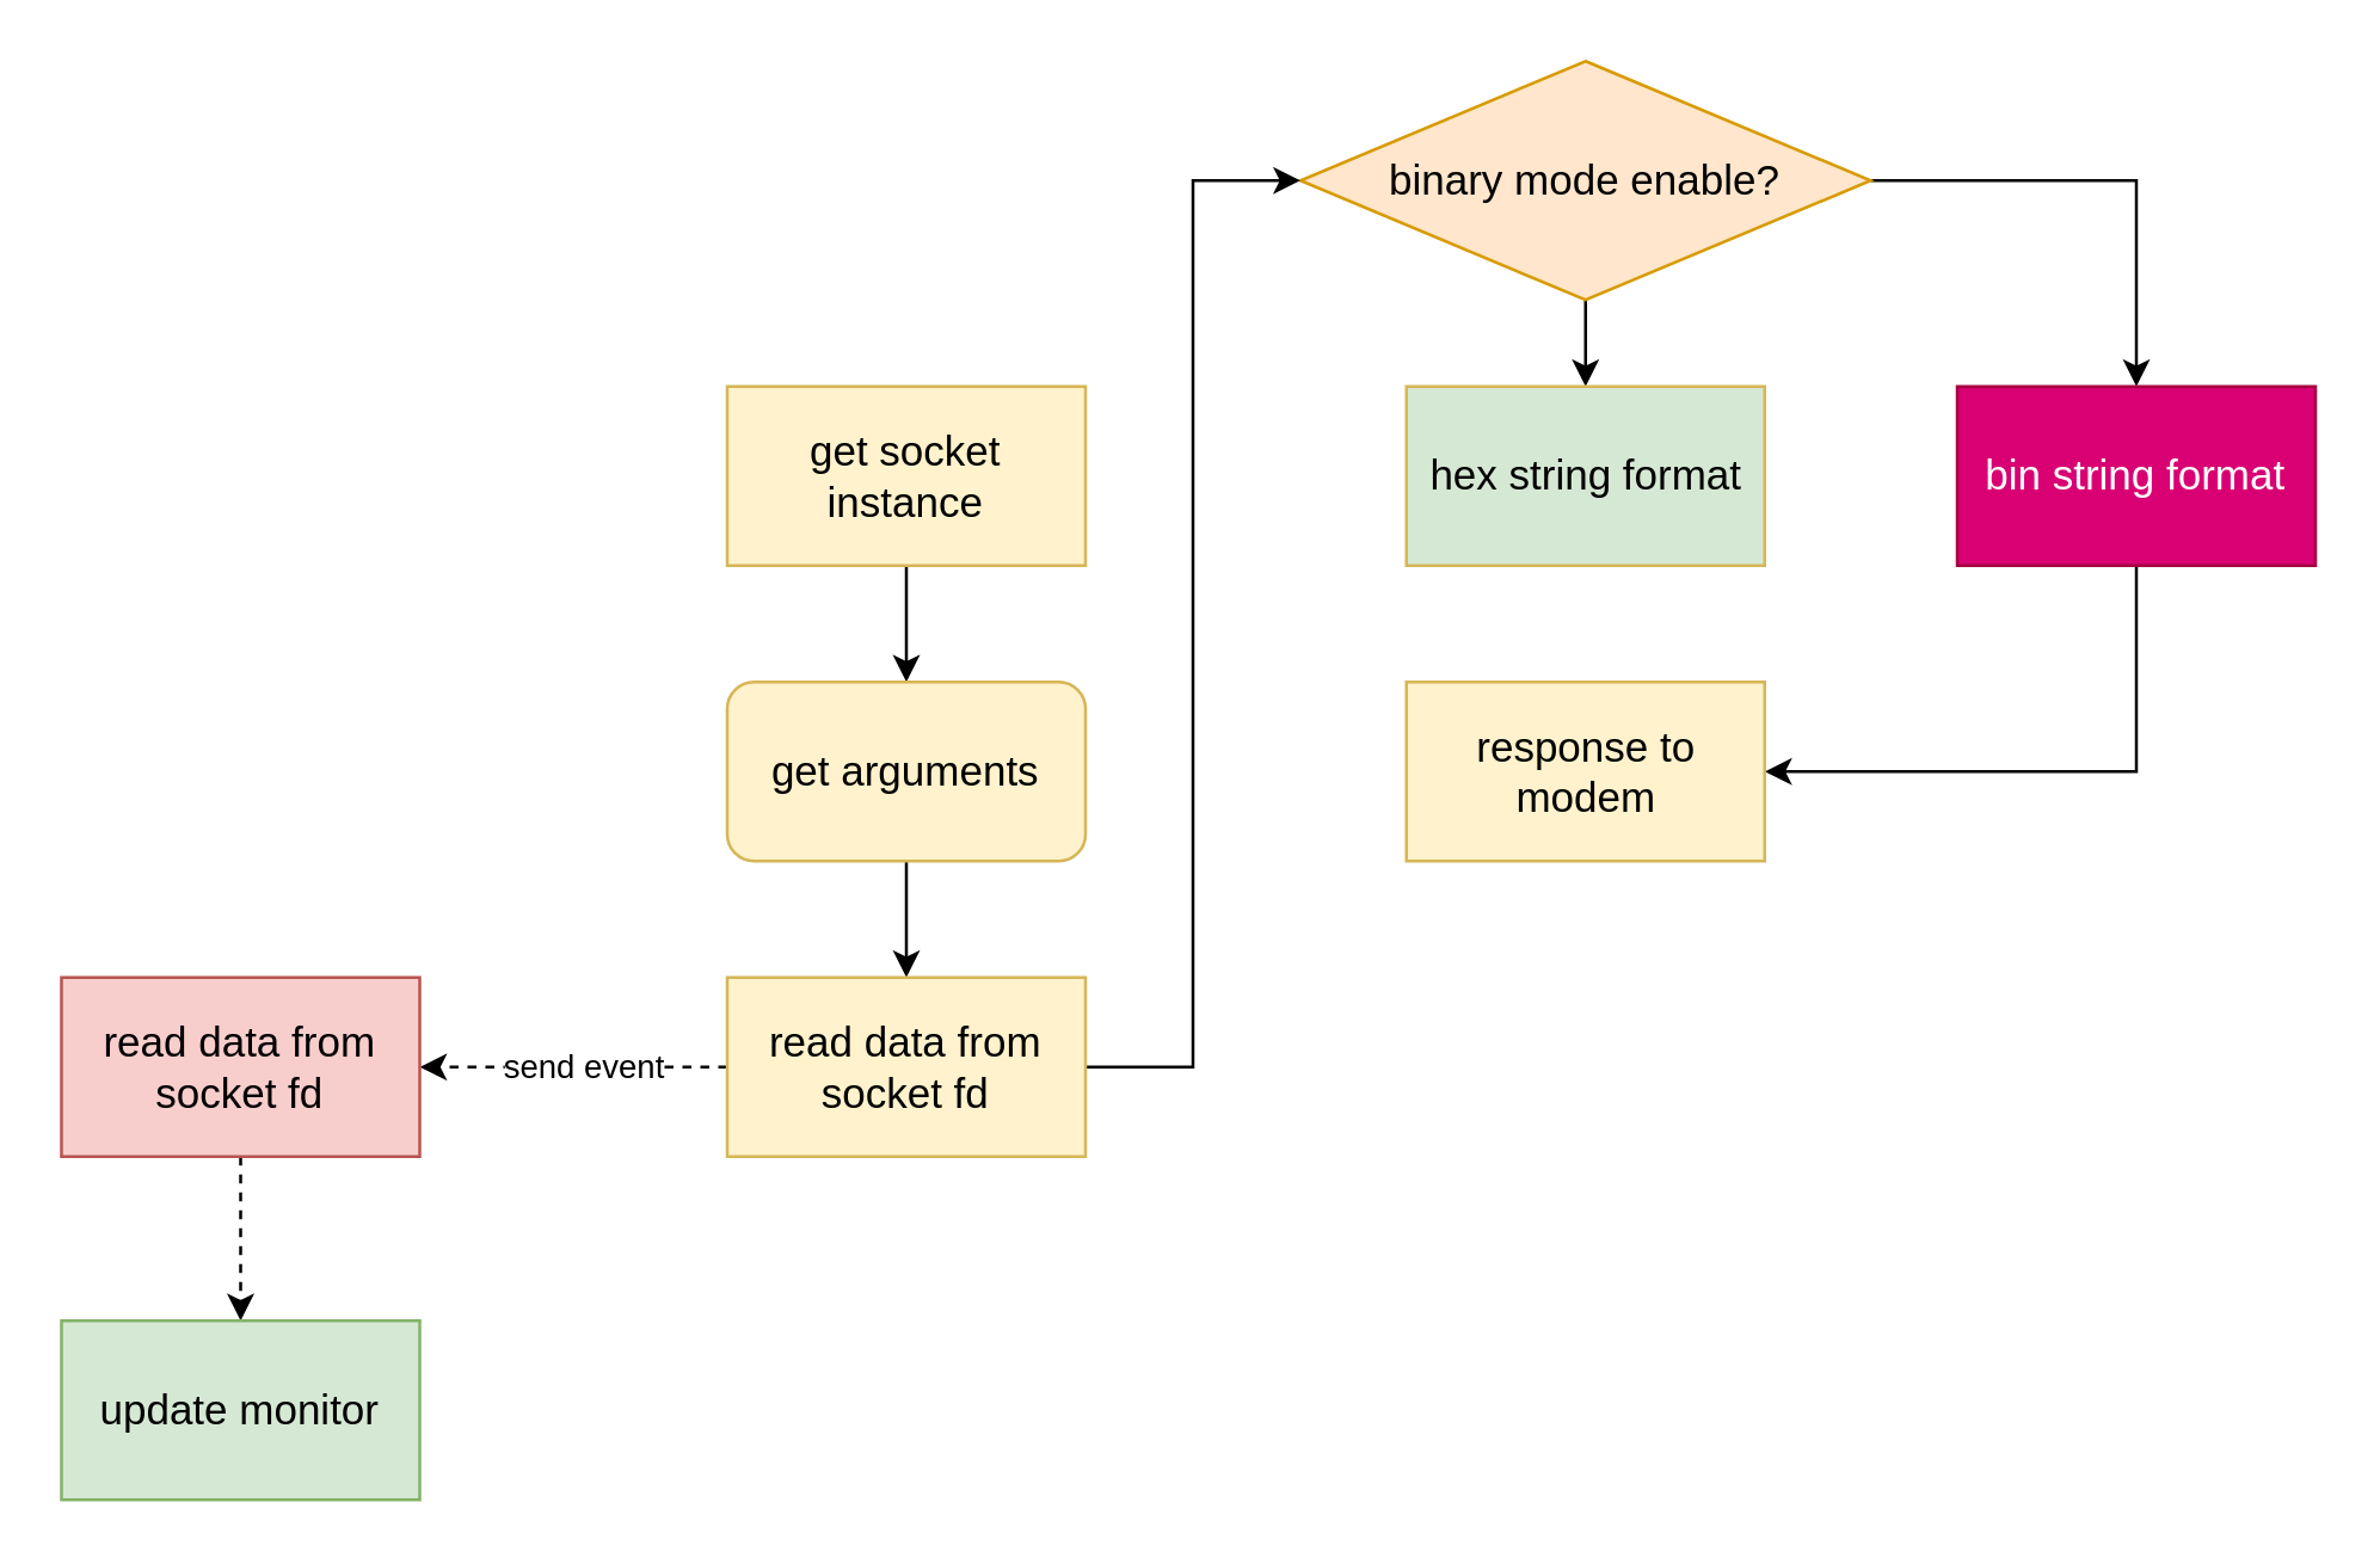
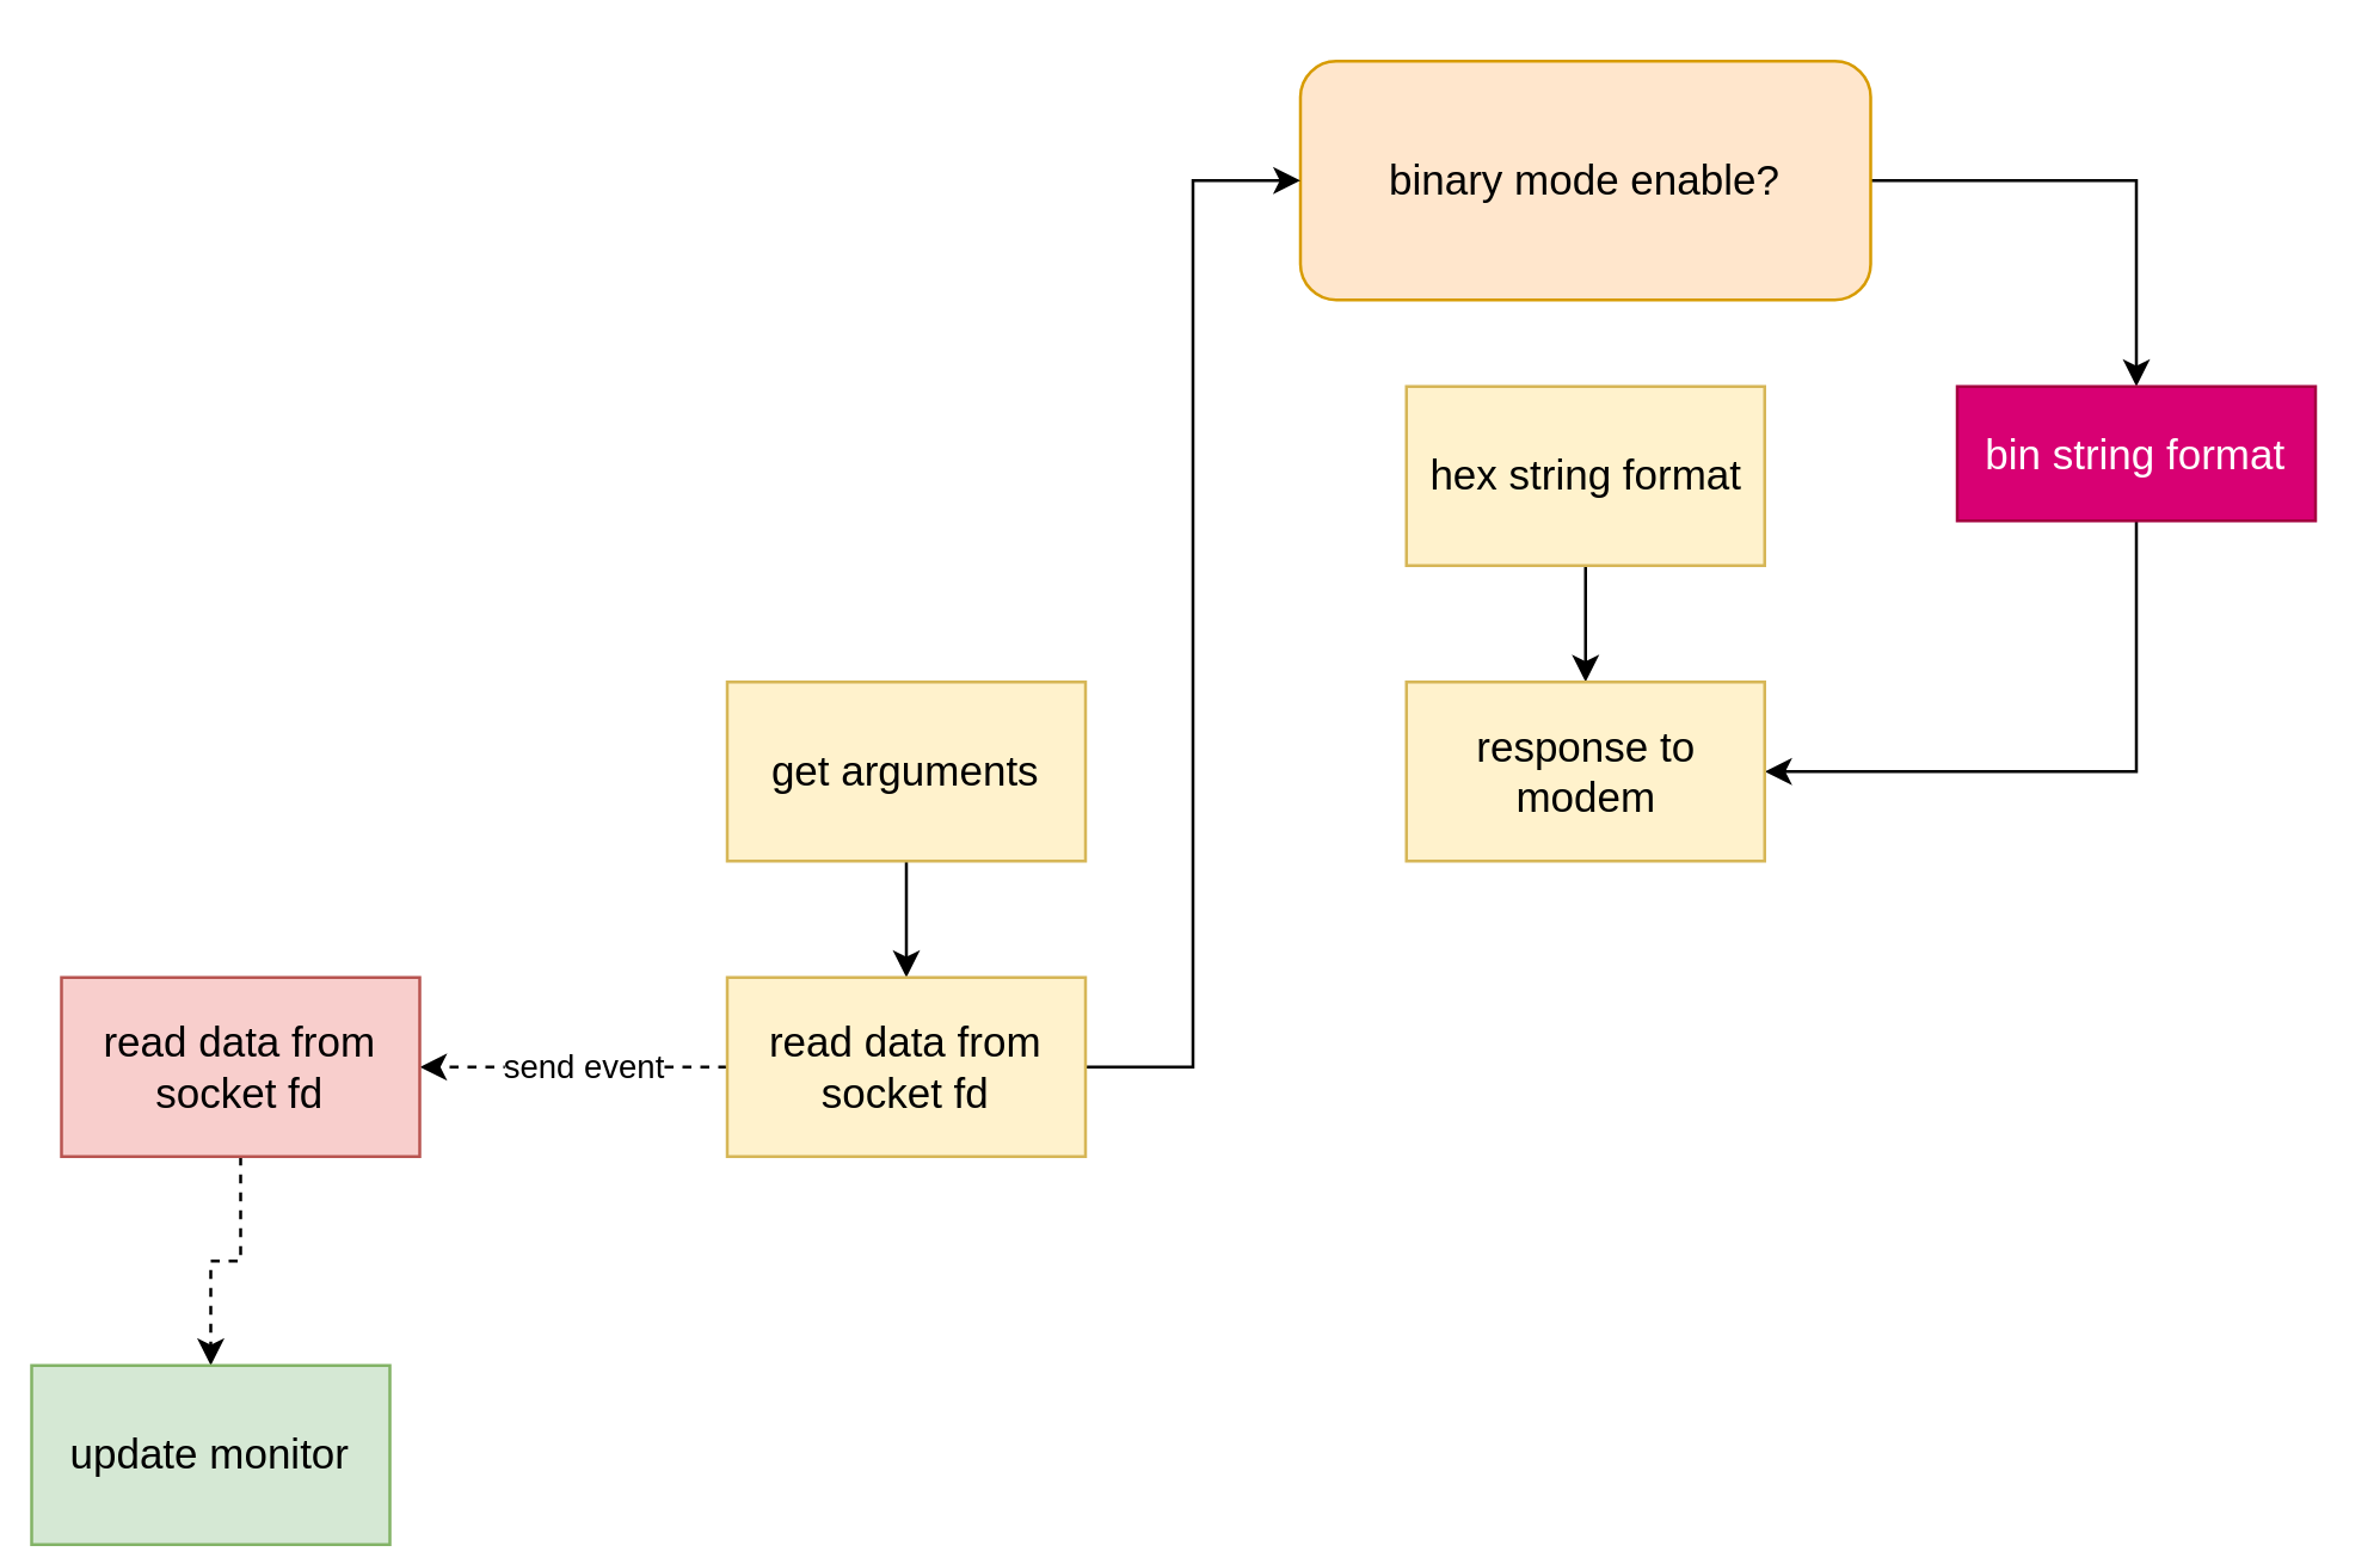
  <mxCell id="0" />
  <mxCell id="1" parent="0" />
- <mxCell id="2" style="edgeStyle=orthogonalEdgeStyle;rounded=0;orthogonalLoop=1;jettySize=auto;html=1;entryX=0.5;entryY=0;entryDx=0;entryDy=0;" parent="1" source="3" target="5" edge="1"><mxGeometry relative="1" as="geometry" /></mxCell>
- <mxCell id="3" value="&lt;font style=&quot;font-size: 14px;&quot;&gt;get socket instance&lt;/font&gt;" style="rounded=0;whiteSpace=wrap;html=1;fillColor=#fff2cc;strokeColor=#d6b656;" parent="1" vertex="1"><mxGeometry x="243" y="129" width="120" height="60" as="geometry" /></mxCell>
  <mxCell id="4" style="edgeStyle=orthogonalEdgeStyle;rounded=0;orthogonalLoop=1;jettySize=auto;html=1;" parent="1" source="5" target="12" edge="1"><mxGeometry relative="1" as="geometry" /></mxCell>
- <mxCell id="5" value="&lt;font style=&quot;font-size: 14px;&quot;&gt;get arguments&lt;/font&gt;" style="whiteSpace=wrap;html=1;fillColor=#fff2cc;strokeColor=#d6b656;rounded=1;" parent="1" vertex="1"><mxGeometry x="243" y="228" width="120" height="60" as="geometry" /></mxCell>
- <mxCell id="6" style="edgeStyle=orthogonalEdgeStyle;rounded=0;orthogonalLoop=1;jettySize=auto;html=1;entryX=0.5;entryY=0;entryDx=0;entryDy=0;" parent="1" source="8" target="16" edge="1"><mxGeometry relative="1" as="geometry" /></mxCell>
+ <mxCell id="5" value="&lt;font style=&quot;font-size: 14px;&quot;&gt;get arguments&lt;/font&gt;" style="rounded=0;whiteSpace=wrap;html=1;fillColor=#fff2cc;strokeColor=#d6b656;" parent="1" vertex="1"><mxGeometry x="243" y="228" width="120" height="60" as="geometry" /></mxCell>
  <mxCell id="7" style="edgeStyle=orthogonalEdgeStyle;rounded=0;orthogonalLoop=1;jettySize=auto;html=1;entryX=0.5;entryY=0;entryDx=0;entryDy=0;" parent="1" source="8" target="18" edge="1"><mxGeometry relative="1" as="geometry" /></mxCell>
- <mxCell id="8" value="&lt;font style=&quot;font-size: 14px;&quot;&gt;binary mode enable?&lt;/font&gt;" style="rhombus;whiteSpace=wrap;html=1;fillColor=#ffe6cc;strokeColor=#d79b00;" parent="1" vertex="1"><mxGeometry x="435" y="20" width="191" height="80" as="geometry" /></mxCell>
+ <mxCell id="8" value="&lt;font style=&quot;font-size: 14px;&quot;&gt;binary mode enable?&lt;/font&gt;" style="whiteSpace=wrap;html=1;fillColor=#ffe6cc;strokeColor=#d79b00;rounded=1;" parent="1" vertex="1"><mxGeometry x="435" y="20" width="191" height="80" as="geometry" /></mxCell>
  <mxCell id="9" style="edgeStyle=orthogonalEdgeStyle;rounded=0;orthogonalLoop=1;jettySize=auto;html=1;entryX=0;entryY=0.5;entryDx=0;entryDy=0;" parent="1" source="12" target="8" edge="1"><mxGeometry relative="1" as="geometry" /></mxCell>
  <mxCell id="10" style="edgeStyle=orthogonalEdgeStyle;rounded=0;orthogonalLoop=1;jettySize=auto;html=1;dashed=1;" parent="1" source="12" target="14" edge="1"><mxGeometry relative="1" as="geometry" /></mxCell>
  <mxCell id="11" value="send event" style="edgeLabel;html=1;align=center;verticalAlign=middle;resizable=0;points=[];" parent="10" vertex="1" connectable="0"><mxGeometry x="-0.049" y="1" relative="1" as="geometry"><mxPoint y="-2" as="offset" /></mxGeometry></mxCell>
  <mxCell id="12" value="&lt;font style=&quot;font-size: 14px;&quot;&gt;read data from socket fd&lt;/font&gt;" style="rounded=0;whiteSpace=wrap;html=1;fillColor=#fff2cc;strokeColor=#d6b656;" parent="1" vertex="1"><mxGeometry x="243" y="327" width="120" height="60" as="geometry" /></mxCell>
  <mxCell id="13" style="edgeStyle=orthogonalEdgeStyle;rounded=0;orthogonalLoop=1;jettySize=auto;html=1;entryX=0.5;entryY=0;entryDx=0;entryDy=0;dashed=1;" edge="1" parent="1" source="14" target="20"><mxGeometry relative="1" as="geometry" /></mxCell>
  <mxCell id="14" value="&lt;font style=&quot;font-size: 14px;&quot;&gt;read data from socket fd&lt;/font&gt;" style="rounded=0;whiteSpace=wrap;html=1;fillColor=#f8cecc;strokeColor=#b85450;" parent="1" vertex="1"><mxGeometry x="20" y="327" width="120" height="60" as="geometry" /></mxCell>
- <mxCell id="16" value="&lt;span style=&quot;font-size: 14px;&quot;&gt;hex string format&lt;/span&gt;" style="rounded=0;whiteSpace=wrap;html=1;fillColor=#d5e8d4;strokeColor=#d6b656;" parent="1" vertex="1"><mxGeometry x="470.5" y="129" width="120" height="60" as="geometry" /></mxCell>
+ <mxCell id="15" style="edgeStyle=orthogonalEdgeStyle;rounded=0;orthogonalLoop=1;jettySize=auto;html=1;" parent="1" source="16" target="19" edge="1"><mxGeometry relative="1" as="geometry" /></mxCell>
+ <mxCell id="16" value="&lt;span style=&quot;font-size: 14px;&quot;&gt;hex string format&lt;/span&gt;" style="rounded=0;whiteSpace=wrap;html=1;fillColor=#fff2cc;strokeColor=#d6b656;" parent="1" vertex="1"><mxGeometry x="470.5" y="129" width="120" height="60" as="geometry" /></mxCell>
  <mxCell id="17" style="edgeStyle=orthogonalEdgeStyle;rounded=0;orthogonalLoop=1;jettySize=auto;html=1;entryX=1;entryY=0.5;entryDx=0;entryDy=0;exitX=0.5;exitY=1;exitDx=0;exitDy=0;" parent="1" source="18" target="19" edge="1"><mxGeometry relative="1" as="geometry" /></mxCell>
- <mxCell id="18" value="&lt;font style=&quot;font-size: 14px;&quot;&gt;bin string format&lt;/font&gt;" style="rounded=0;whiteSpace=wrap;html=1;fillColor=#d80073;fontColor=#ffffff;strokeColor=#A50040;" parent="1" vertex="1"><mxGeometry x="655" y="129" width="120" height="60" as="geometry" /></mxCell>
+ <mxCell id="18" value="&lt;font style=&quot;font-size: 14px;&quot;&gt;bin string format&lt;/font&gt;" style="rounded=0;whiteSpace=wrap;html=1;fillColor=#d80073;fontColor=#ffffff;strokeColor=#A50040;" parent="1" vertex="1"><mxGeometry x="655" y="129" width="120" height="45" as="geometry" /></mxCell>
  <mxCell id="19" value="&lt;span style=&quot;font-size: 14px;&quot;&gt;response to modem&lt;/span&gt;" style="rounded=0;whiteSpace=wrap;html=1;fillColor=#fff2cc;strokeColor=#d6b656;" parent="1" vertex="1"><mxGeometry x="470.5" y="228" width="120" height="60" as="geometry" /></mxCell>
- <mxCell id="20" value="&lt;span style=&quot;font-size: 14px;&quot;&gt;update monitor&lt;/span&gt;" style="rounded=0;whiteSpace=wrap;html=1;fillColor=#d5e8d4;strokeColor=#82b366;" vertex="1" parent="1"><mxGeometry x="20" y="442" width="120" height="60" as="geometry" /></mxCell>
+ <mxCell id="20" value="&lt;span style=&quot;font-size: 14px;&quot;&gt;update monitor&lt;/span&gt;" style="rounded=0;whiteSpace=wrap;html=1;fillColor=#d5e8d4;strokeColor=#82b366;" vertex="1" parent="1"><mxGeometry x="10" y="457" width="120" height="60" as="geometry" /></mxCell>
